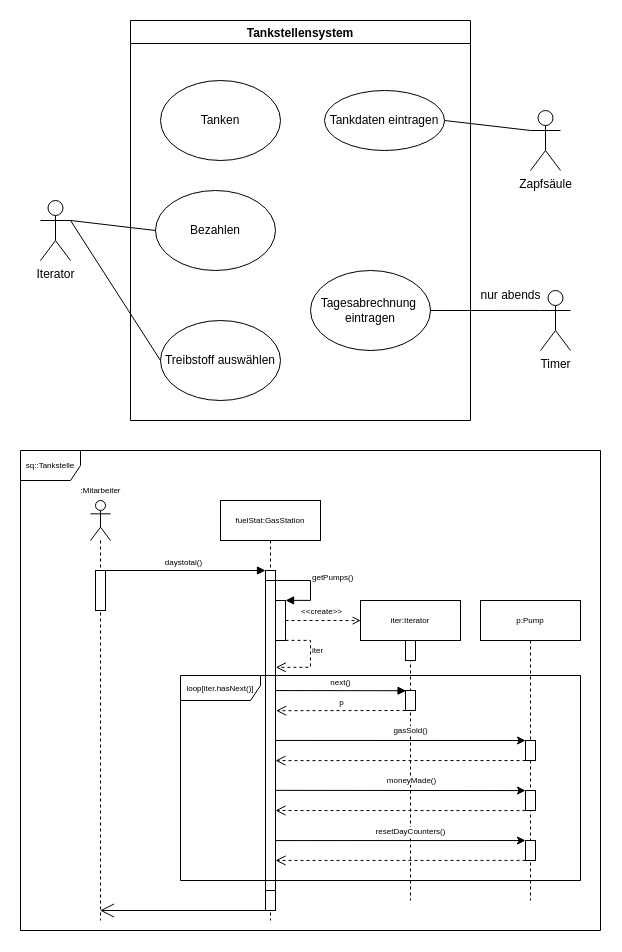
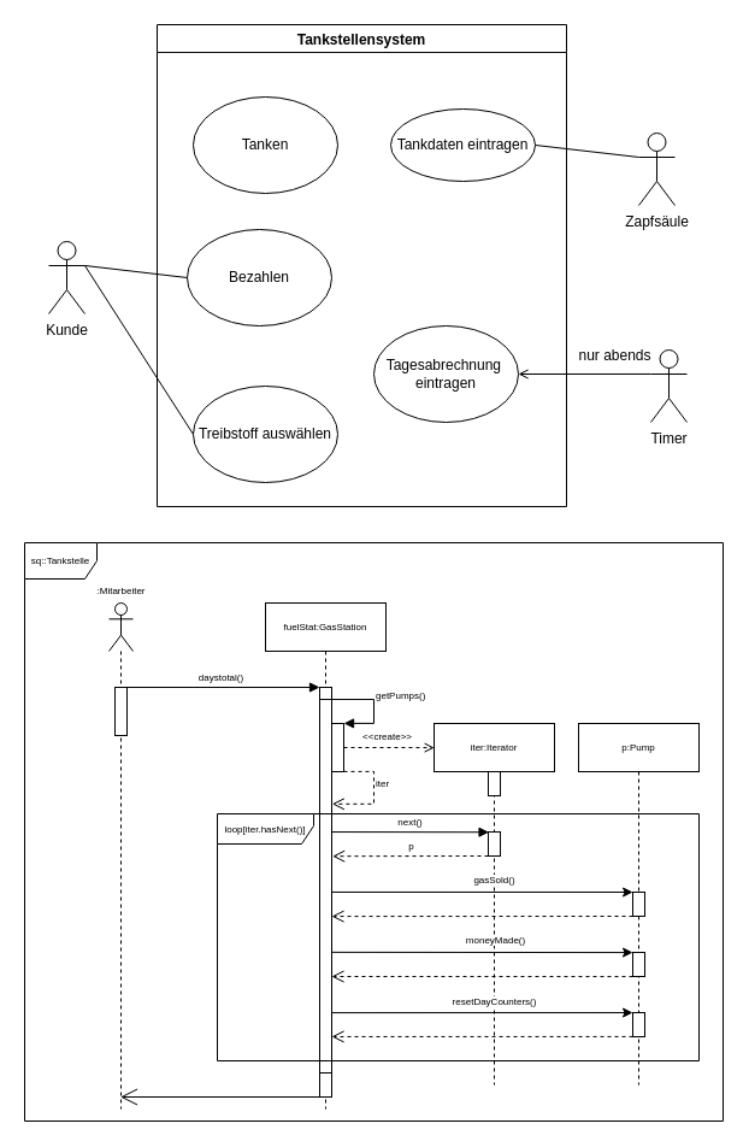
  <mxCell id="0" />
  <mxCell id="1" parent="0" />
  <mxCell id="2" value="Tankstellensystem" style="swimlane;" parent="1" vertex="1"><mxGeometry x="130" y="20" width="340" height="400" as="geometry" /></mxCell>
  <mxCell id="3" value="Tanken" style="ellipse;whiteSpace=wrap;html=1;" parent="2" vertex="1"><mxGeometry x="30" y="60" width="120" height="80" as="geometry" /></mxCell>
  <mxCell id="4" value="Bezahlen" style="ellipse;whiteSpace=wrap;html=1;" parent="2" vertex="1"><mxGeometry x="25" y="170" width="120" height="80" as="geometry" /></mxCell>
  <mxCell id="5" value="Treibstoff auswählen" style="ellipse;whiteSpace=wrap;html=1;" parent="2" vertex="1"><mxGeometry x="30" y="300" width="120" height="80" as="geometry" /></mxCell>
  <mxCell id="6" value="Tankdaten eintragen" style="ellipse;whiteSpace=wrap;html=1;" parent="2" vertex="1"><mxGeometry x="194" y="70" width="120" height="60" as="geometry" /></mxCell>
  <mxCell id="7" value="Tagesabrechnung&amp;nbsp;&lt;br&gt;eintragen" style="ellipse;whiteSpace=wrap;html=1;" parent="2" vertex="1"><mxGeometry x="180" y="250" width="120" height="80" as="geometry" /></mxCell>
  <mxCell id="8" style="edgeStyle=none;rounded=0;orthogonalLoop=1;jettySize=auto;html=1;exitX=1;exitY=0.333;exitDx=0;exitDy=0;exitPerimeter=0;entryX=0;entryY=0.5;entryDx=0;entryDy=0;endArrow=none;endFill=0;" parent="1" source="10" target="4" edge="1"><mxGeometry relative="1" as="geometry" /></mxCell>
  <mxCell id="9" style="edgeStyle=none;rounded=0;orthogonalLoop=1;jettySize=auto;html=1;exitX=1;exitY=0.333;exitDx=0;exitDy=0;exitPerimeter=0;entryX=0;entryY=0.5;entryDx=0;entryDy=0;endArrow=none;endFill=0;" parent="1" source="10" target="5" edge="1"><mxGeometry relative="1" as="geometry" /></mxCell>
- <mxCell id="10" value="Iterator" style="shape=umlActor;verticalLabelPosition=bottom;verticalAlign=top;html=1;outlineConnect=0;" parent="1" vertex="1"><mxGeometry x="40" y="200" width="30" height="60" as="geometry" /></mxCell>
+ <mxCell id="10" value="Kunde" style="shape=umlActor;verticalLabelPosition=bottom;verticalAlign=top;html=1;outlineConnect=0;" parent="1" vertex="1"><mxGeometry x="40" y="200" width="30" height="60" as="geometry" /></mxCell>
  <mxCell id="11" style="edgeStyle=none;rounded=0;orthogonalLoop=1;jettySize=auto;html=1;exitX=0;exitY=0.333;exitDx=0;exitDy=0;exitPerimeter=0;entryX=1;entryY=0.5;entryDx=0;entryDy=0;endArrow=none;endFill=0;" parent="1" source="12" target="6" edge="1"><mxGeometry relative="1" as="geometry" /></mxCell>
  <mxCell id="12" value="Zapfsäule" style="shape=umlActor;verticalLabelPosition=bottom;verticalAlign=top;html=1;outlineConnect=0;" parent="1" vertex="1"><mxGeometry x="530" y="110" width="30" height="60" as="geometry" /></mxCell>
  <mxCell id="13" value="nur abends" style="text;html=1;align=center;verticalAlign=middle;resizable=0;points=[];autosize=1;strokeColor=none;fillColor=none;" parent="1" vertex="1"><mxGeometry x="470" y="280" width="80" height="30" as="geometry" /></mxCell>
- <mxCell id="14" style="edgeStyle=none;rounded=0;orthogonalLoop=1;jettySize=auto;html=1;exitX=0;exitY=0.333;exitDx=0;exitDy=0;exitPerimeter=0;entryX=1;entryY=0.5;entryDx=0;entryDy=0;endArrow=none;endFill=0;" parent="1" source="15" target="7" edge="1"><mxGeometry relative="1" as="geometry" /></mxCell>
+ <mxCell id="14" style="edgeStyle=none;rounded=0;orthogonalLoop=1;jettySize=auto;html=1;exitX=0;exitY=0.333;exitDx=0;exitDy=0;exitPerimeter=0;entryX=1;entryY=0.5;entryDx=0;entryDy=0;endArrow=open;endFill=0;" parent="1" source="15" target="7" edge="1"><mxGeometry relative="1" as="geometry" /></mxCell>
  <mxCell id="15" value="Timer" style="shape=umlActor;verticalLabelPosition=bottom;verticalAlign=top;html=1;outlineConnect=0;" parent="1" vertex="1"><mxGeometry x="540" y="290" width="30" height="60" as="geometry" /></mxCell>
  <mxCell id="16" value="" style="shape=umlLifeline;participant=umlActor;perimeter=lifelinePerimeter;whiteSpace=wrap;html=1;container=1;collapsible=0;recursiveResize=0;verticalAlign=top;spacingTop=36;outlineConnect=0;" parent="1" vertex="1"><mxGeometry x="90" y="500" width="20" height="420" as="geometry" /></mxCell>
  <mxCell id="17" value="" style="html=1;points=[];perimeter=orthogonalPerimeter;fontSize=8;" parent="16" vertex="1"><mxGeometry x="5" y="70" width="10" height="40" as="geometry" /></mxCell>
  <mxCell id="18" value=":Mitarbeiter" style="text;html=1;align=center;verticalAlign=middle;resizable=0;points=[];autosize=1;strokeColor=none;fillColor=none;fontSize=8;" parent="1" vertex="1"><mxGeometry x="70" y="480" width="60" height="20" as="geometry" /></mxCell>
  <mxCell id="19" value="sq::Tankstelle" style="shape=umlFrame;whiteSpace=wrap;html=1;fontSize=8;" parent="1" vertex="1"><mxGeometry x="20" y="450" width="580" height="480" as="geometry" /></mxCell>
  <mxCell id="20" value="daystotal()" style="html=1;verticalAlign=bottom;endArrow=block;rounded=0;fontSize=8;" parent="1" target="22" edge="1"><mxGeometry width="80" relative="1" as="geometry"><mxPoint x="100" y="570" as="sourcePoint" /><mxPoint x="180" y="570" as="targetPoint" /></mxGeometry></mxCell>
  <mxCell id="21" value="fuelStat:GasStation" style="shape=umlLifeline;perimeter=lifelinePerimeter;whiteSpace=wrap;html=1;container=1;collapsible=0;recursiveResize=0;outlineConnect=0;fontSize=8;" parent="1" vertex="1"><mxGeometry x="220" y="500" width="100" height="420" as="geometry" /></mxCell>
  <mxCell id="22" value="" style="html=1;points=[];perimeter=orthogonalPerimeter;fontSize=8;" parent="21" vertex="1"><mxGeometry x="45" y="70" width="10" height="340" as="geometry" /></mxCell>
  <mxCell id="23" value="" style="points=[];perimeter=orthogonalPerimeter;fontSize=8;" parent="21" vertex="1"><mxGeometry x="45" y="80" width="10" height="310" as="geometry" /></mxCell>
  <mxCell id="24" value="" style="html=1;points=[];perimeter=orthogonalPerimeter;fontSize=8;" parent="21" vertex="1"><mxGeometry x="55" y="100" width="10" height="40" as="geometry" /></mxCell>
  <mxCell id="25" value="getPumps()" style="html=1;verticalAlign=bottom;endArrow=block;rounded=0;fontSize=8;exitX=0.995;exitY=0;exitDx=0;exitDy=0;exitPerimeter=0;edgeStyle=orthogonalEdgeStyle;entryX=1.005;entryY=-0.003;entryDx=0;entryDy=0;entryPerimeter=0;align=left;" parent="21" source="23" target="24" edge="1"><mxGeometry width="80" relative="1" as="geometry"><mxPoint x="60" y="80" as="sourcePoint" /><mxPoint x="140" y="80" as="targetPoint" /><Array as="points"><mxPoint x="90" y="80" /><mxPoint x="90" y="100" /></Array></mxGeometry></mxCell>
  <mxCell id="26" value="iter" style="html=1;verticalAlign=bottom;endArrow=open;dashed=1;endSize=8;rounded=0;fontSize=8;exitX=1.001;exitY=0.997;exitDx=0;exitDy=0;exitPerimeter=0;entryX=1.033;entryY=0.28;entryDx=0;entryDy=0;entryPerimeter=0;edgeStyle=orthogonalEdgeStyle;align=left;" parent="21" source="24" target="23" edge="1"><mxGeometry relative="1" as="geometry"><mxPoint x="50" y="190" as="sourcePoint" /><mxPoint x="-30" y="190" as="targetPoint" /><Array as="points"><mxPoint x="90" y="140" /><mxPoint x="90" y="167" /></Array></mxGeometry></mxCell>
  <mxCell id="27" value="" style="endArrow=open;endFill=1;endSize=12;html=1;rounded=0;fontSize=8;exitX=-0.031;exitY=1;exitDx=0;exitDy=0;exitPerimeter=0;" parent="1" source="22" target="16" edge="1"><mxGeometry width="160" relative="1" as="geometry"><mxPoint x="200" y="710" as="sourcePoint" /><mxPoint x="360" y="710" as="targetPoint" /></mxGeometry></mxCell>
  <mxCell id="28" value="iter:Iterator" style="shape=umlLifeline;perimeter=lifelinePerimeter;whiteSpace=wrap;html=1;container=1;collapsible=0;recursiveResize=0;outlineConnect=0;fontSize=8;" parent="1" vertex="1"><mxGeometry x="360" y="600" width="100" height="300" as="geometry" /></mxCell>
  <mxCell id="29" value="" style="html=1;points=[];perimeter=orthogonalPerimeter;fontSize=8;" parent="28" vertex="1"><mxGeometry x="45" y="40" width="10" height="20" as="geometry" /></mxCell>
  <mxCell id="30" value="" style="html=1;points=[];perimeter=orthogonalPerimeter;fontSize=8;" parent="28" vertex="1"><mxGeometry x="45" y="90" width="10" height="20" as="geometry" /></mxCell>
  <mxCell id="31" style="edgeStyle=orthogonalEdgeStyle;rounded=0;orthogonalLoop=1;jettySize=auto;html=1;entryX=0.002;entryY=0.067;entryDx=0;entryDy=0;entryPerimeter=0;fontSize=8;endArrow=open;endFill=0;dashed=1;" parent="1" source="24" target="28" edge="1"><mxGeometry relative="1" as="geometry" /></mxCell>
  <mxCell id="32" value="&amp;lt;&amp;lt;create&amp;gt;&amp;gt;" style="edgeLabel;html=1;align=center;verticalAlign=middle;resizable=0;points=[];fontSize=8;" parent="31" vertex="1" connectable="0"><mxGeometry x="-0.123" relative="1" as="geometry"><mxPoint x="2" y="-10" as="offset" /></mxGeometry></mxCell>
  <mxCell id="33" value="next()" style="html=1;verticalAlign=bottom;endArrow=block;rounded=0;fontSize=8;exitX=1.046;exitY=0.355;exitDx=0;exitDy=0;exitPerimeter=0;entryX=0.054;entryY=0.012;entryDx=0;entryDy=0;entryPerimeter=0;" parent="1" source="23" target="30" edge="1"><mxGeometry width="80" relative="1" as="geometry"><mxPoint x="280" y="700" as="sourcePoint" /><mxPoint x="350" y="700" as="targetPoint" /></mxGeometry></mxCell>
  <mxCell id="34" value="&lt;font style=&quot;font-size: 8px;&quot;&gt;p&lt;/font&gt;" style="html=1;verticalAlign=bottom;endArrow=open;dashed=1;endSize=8;rounded=0;exitX=0;exitY=1;exitDx=0;exitDy=0;exitPerimeter=0;entryX=1.065;entryY=0.42;entryDx=0;entryDy=0;entryPerimeter=0;" parent="1" source="30" target="23" edge="1"><mxGeometry x="-0.004" relative="1" as="geometry"><mxPoint x="390" y="740" as="sourcePoint" /><mxPoint x="280" y="710" as="targetPoint" /><mxPoint as="offset" /></mxGeometry></mxCell>
  <mxCell id="35" value="p:Pump" style="shape=umlLifeline;perimeter=lifelinePerimeter;whiteSpace=wrap;html=1;container=1;collapsible=0;recursiveResize=0;outlineConnect=0;fontSize=8;" parent="1" vertex="1"><mxGeometry x="480" y="600" width="100" height="300" as="geometry" /></mxCell>
  <mxCell id="36" value="" style="html=1;points=[];perimeter=orthogonalPerimeter;fontSize=8;" parent="35" vertex="1"><mxGeometry x="45" y="140" width="10" height="20" as="geometry" /></mxCell>
  <mxCell id="37" value="" style="html=1;points=[];perimeter=orthogonalPerimeter;fontSize=8;" parent="35" vertex="1"><mxGeometry x="45" y="190" width="10" height="20" as="geometry" /></mxCell>
  <mxCell id="38" value="" style="html=1;points=[];perimeter=orthogonalPerimeter;fontSize=8;" parent="35" vertex="1"><mxGeometry x="45" y="240" width="10" height="20" as="geometry" /></mxCell>
  <mxCell id="39" value="" style="endArrow=classic;html=1;rounded=0;fontSize=8;entryX=0.007;entryY=0;entryDx=0;entryDy=0;entryPerimeter=0;exitX=1;exitY=0.516;exitDx=0;exitDy=0;exitPerimeter=0;" parent="1" source="23" target="36" edge="1"><mxGeometry width="50" height="50" relative="1" as="geometry"><mxPoint x="280" y="740" as="sourcePoint" /><mxPoint x="410" y="730" as="targetPoint" /></mxGeometry></mxCell>
  <mxCell id="40" value="gasSold()" style="edgeLabel;html=1;align=center;verticalAlign=middle;resizable=0;points=[];fontSize=8;" parent="39" vertex="1" connectable="0"><mxGeometry x="0.051" y="-2" relative="1" as="geometry"><mxPoint x="4" y="-12" as="offset" /></mxGeometry></mxCell>
  <mxCell id="41" value="&lt;span style=&quot;font-size: 8px;&quot;&gt;&lt;br&gt;&lt;/span&gt;" style="html=1;verticalAlign=bottom;endArrow=open;dashed=1;endSize=8;rounded=0;exitX=0.004;exitY=1.002;exitDx=0;exitDy=0;exitPerimeter=0;entryX=1;entryY=0.581;entryDx=0;entryDy=0;entryPerimeter=0;" parent="1" source="36" target="23" edge="1"><mxGeometry x="-0.004" relative="1" as="geometry"><mxPoint x="400.47" y="760" as="sourcePoint" /><mxPoint x="280" y="760" as="targetPoint" /><mxPoint as="offset" /></mxGeometry></mxCell>
  <mxCell id="42" value="" style="endArrow=classic;html=1;rounded=0;fontSize=8;entryX=0.003;entryY=0.004;entryDx=0;entryDy=0;entryPerimeter=0;exitX=1.002;exitY=0.677;exitDx=0;exitDy=0;exitPerimeter=0;" parent="1" source="23" target="37" edge="1"><mxGeometry width="50" height="50" relative="1" as="geometry"><mxPoint x="280" y="790" as="sourcePoint" /><mxPoint x="520.07" y="790" as="targetPoint" /></mxGeometry></mxCell>
  <mxCell id="43" value="moneyMade()" style="edgeLabel;html=1;align=center;verticalAlign=middle;resizable=0;points=[];fontSize=8;" parent="42" vertex="1" connectable="0"><mxGeometry x="0.051" y="-2" relative="1" as="geometry"><mxPoint x="4" y="-12" as="offset" /></mxGeometry></mxCell>
  <mxCell id="44" value="&lt;span style=&quot;font-size: 8px;&quot;&gt;&lt;br&gt;&lt;/span&gt;" style="html=1;verticalAlign=bottom;endArrow=open;dashed=1;endSize=8;rounded=0;exitX=-0.001;exitY=1.005;exitDx=0;exitDy=0;exitPerimeter=0;entryX=0.996;entryY=0.742;entryDx=0;entryDy=0;entryPerimeter=0;" parent="1" source="37" target="23" edge="1"><mxGeometry x="-0.004" relative="1" as="geometry"><mxPoint x="520.04" y="810.04" as="sourcePoint" /><mxPoint x="270" y="810.48" as="targetPoint" /><mxPoint as="offset" /></mxGeometry></mxCell>
  <mxCell id="45" value="" style="endArrow=classic;html=1;rounded=0;fontSize=8;entryX=0.002;entryY=0.002;entryDx=0;entryDy=0;entryPerimeter=0;exitX=0.998;exitY=0.839;exitDx=0;exitDy=0;exitPerimeter=0;" parent="1" source="23" target="38" edge="1"><mxGeometry width="50" height="50" relative="1" as="geometry"><mxPoint x="280" y="840" as="sourcePoint" /><mxPoint x="520.01" y="840.21" as="targetPoint" /></mxGeometry></mxCell>
  <mxCell id="46" value="resetDayCounters()" style="edgeLabel;html=1;align=center;verticalAlign=middle;resizable=0;points=[];fontSize=8;" parent="45" vertex="1" connectable="0"><mxGeometry x="0.051" y="-2" relative="1" as="geometry"><mxPoint x="4" y="-12" as="offset" /></mxGeometry></mxCell>
  <mxCell id="47" value="&lt;span style=&quot;font-size: 8px;&quot;&gt;&lt;br&gt;&lt;/span&gt;" style="html=1;verticalAlign=bottom;endArrow=open;dashed=1;endSize=8;rounded=0;exitX=0.002;exitY=0.995;exitDx=0;exitDy=0;exitPerimeter=0;entryX=1.002;entryY=0.903;entryDx=0;entryDy=0;entryPerimeter=0;" parent="1" source="38" target="23" edge="1"><mxGeometry x="-0.004" relative="1" as="geometry"><mxPoint x="520.03" y="860.08" as="sourcePoint" /><mxPoint x="280" y="860" as="targetPoint" /><mxPoint as="offset" /></mxGeometry></mxCell>
  <mxCell id="48" value="loop[iter.hasNext()]" style="shape=umlFrame;whiteSpace=wrap;html=1;fontSize=8;width=80;height=25;" vertex="1" parent="1"><mxGeometry x="180" y="675" width="400" height="205" as="geometry" /></mxCell>
